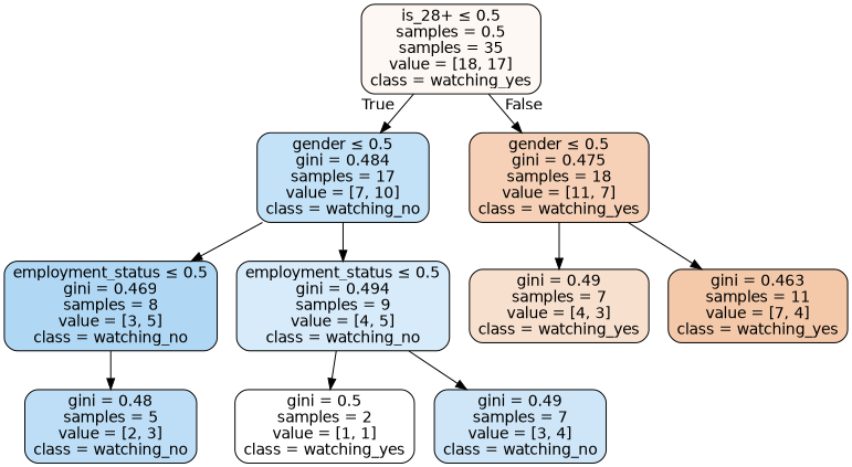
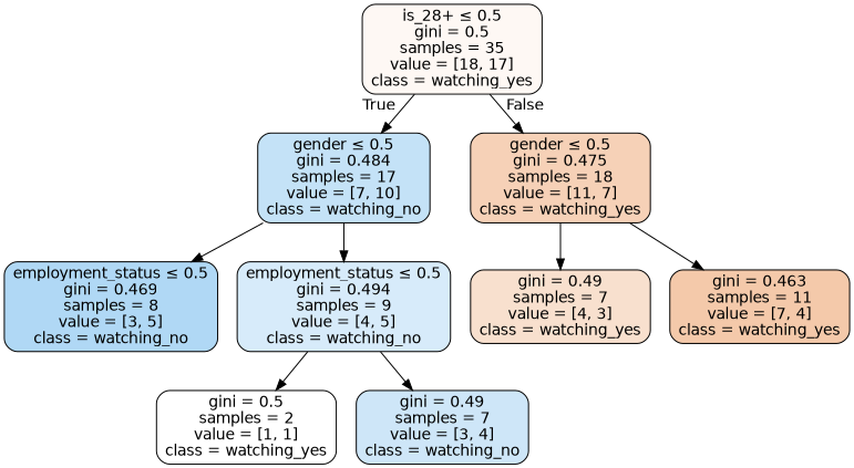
  digraph {
    node [color=black fontname=helvetica shape=box style="filled, rounded"]
    edge [fontname=helvetica]
-   n1 [fillcolor="#fef8f4" label=<is_28+ &le; 0.5<br/>samples = 0.5<br/>samples = 35<br/>value = [18, 17]<br/>class = watching_yes>]
+   n1 [fillcolor="#fef8f4" label=<is_28+ &le; 0.5<br/>gini = 0.5<br/>samples = 35<br/>value = [18, 17]<br/>class = watching_yes>]
    n2 [fillcolor="#c4e2f7" label=<gender &le; 0.5<br/>gini = 0.484<br/>samples = 17<br/>value = [7, 10]<br/>class = watching_no>]
    n3 [fillcolor="#f6d1b7" label=<gender &le; 0.5<br/>gini = 0.475<br/>samples = 18<br/>value = [11, 7]<br/>class = watching_yes>]
    n4 [fillcolor="#b0d8f5" label=<employment_status &le; 0.5<br/>gini = 0.469<br/>samples = 8<br/>value = [3, 5]<br/>class = watching_no>]
    n5 [fillcolor="#d7ebfa" label=<employment_status &le; 0.5<br/>gini = 0.494<br/>samples = 9<br/>value = [4, 5]<br/>class = watching_no>]
    n6 [fillcolor="#f8e0ce" label=<gini = 0.49<br/>samples = 7<br/>value = [4, 3]<br/>class = watching_yes>]
    n7 [fillcolor="#f4c9aa" label=<gini = 0.463<br/>samples = 11<br/>value = [7, 4]<br/>class = watching_yes>]
-   n8 [fillcolor="#bddef6" label=<gini = 0.48<br/>samples = 5<br/>value = [2, 3]<br/>class = watching_no>]
    n9 [fillcolor="#ffffff" label=<gini = 0.5<br/>samples = 2<br/>value = [1, 1]<br/>class = watching_yes>]
    n10 [fillcolor="#cee6f8" label=<gini = 0.49<br/>samples = 7<br/>value = [3, 4]<br/>class = watching_no>]
    n1 -> n2 [headlabel=True labelangle=45 labeldistance=2.5]
    n1 -> n3 [headlabel=False labelangle=-45 labeldistance=2.5]
    n2 -> n4
    n2 -> n5
    n3 -> n6
    n3 -> n7
-   n4 -> n8
    n5 -> n9
    n5 -> n10
  }
